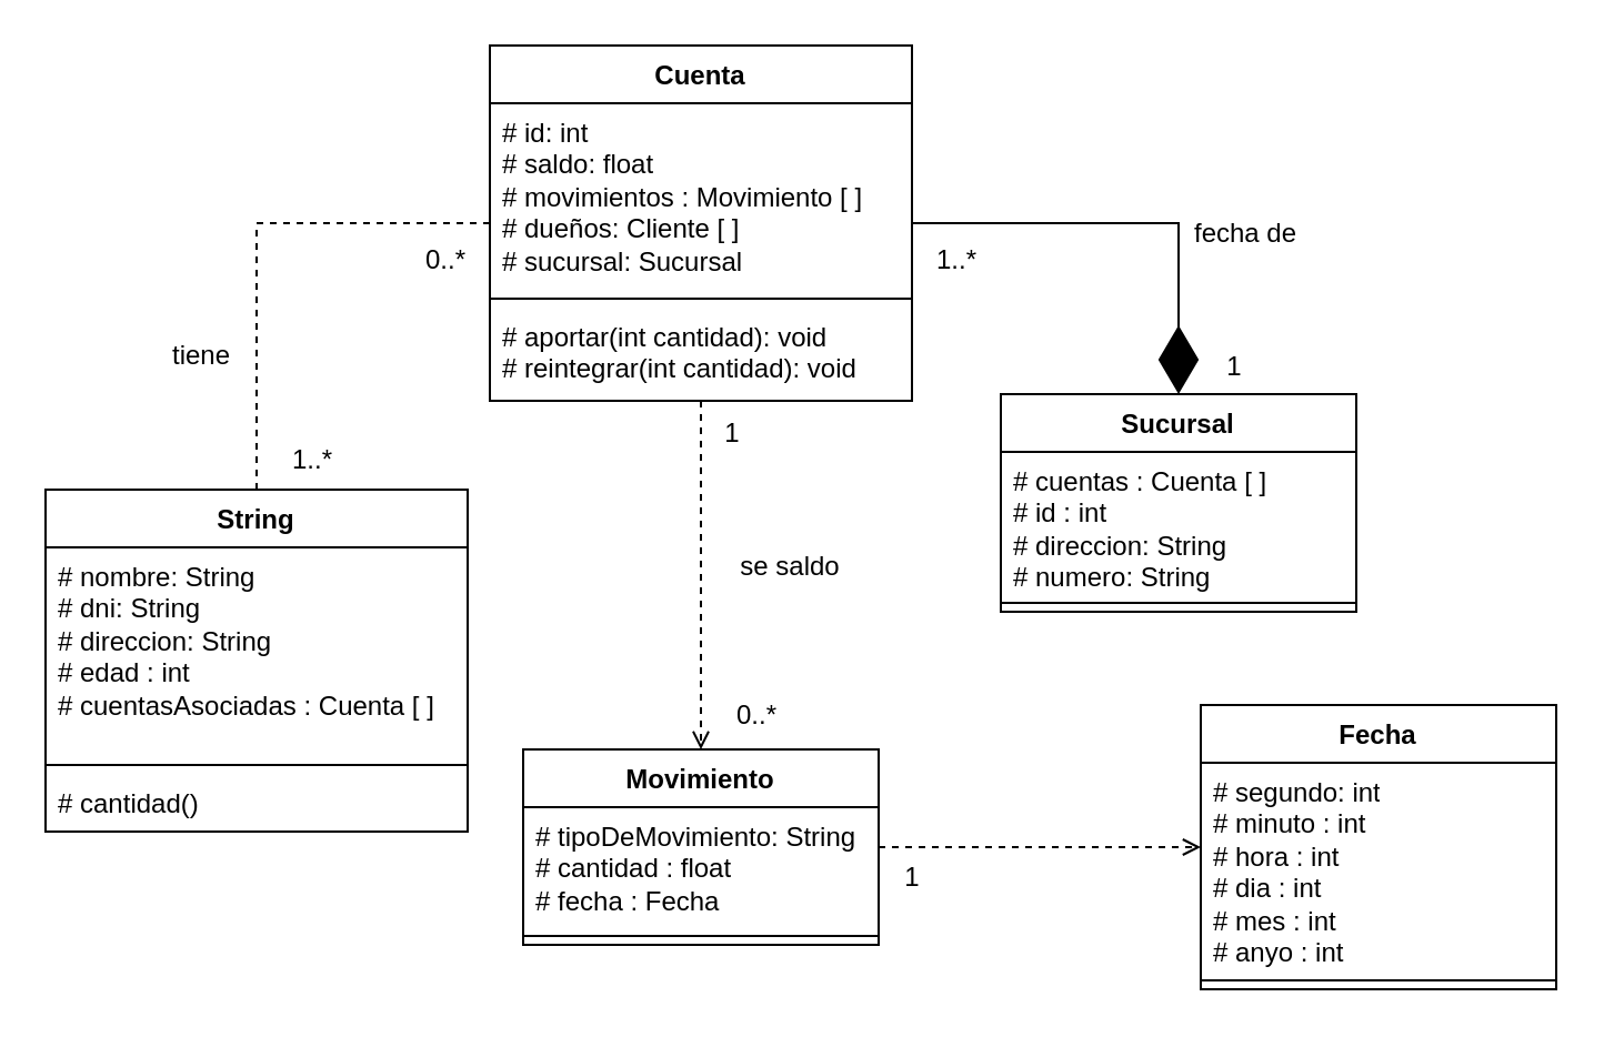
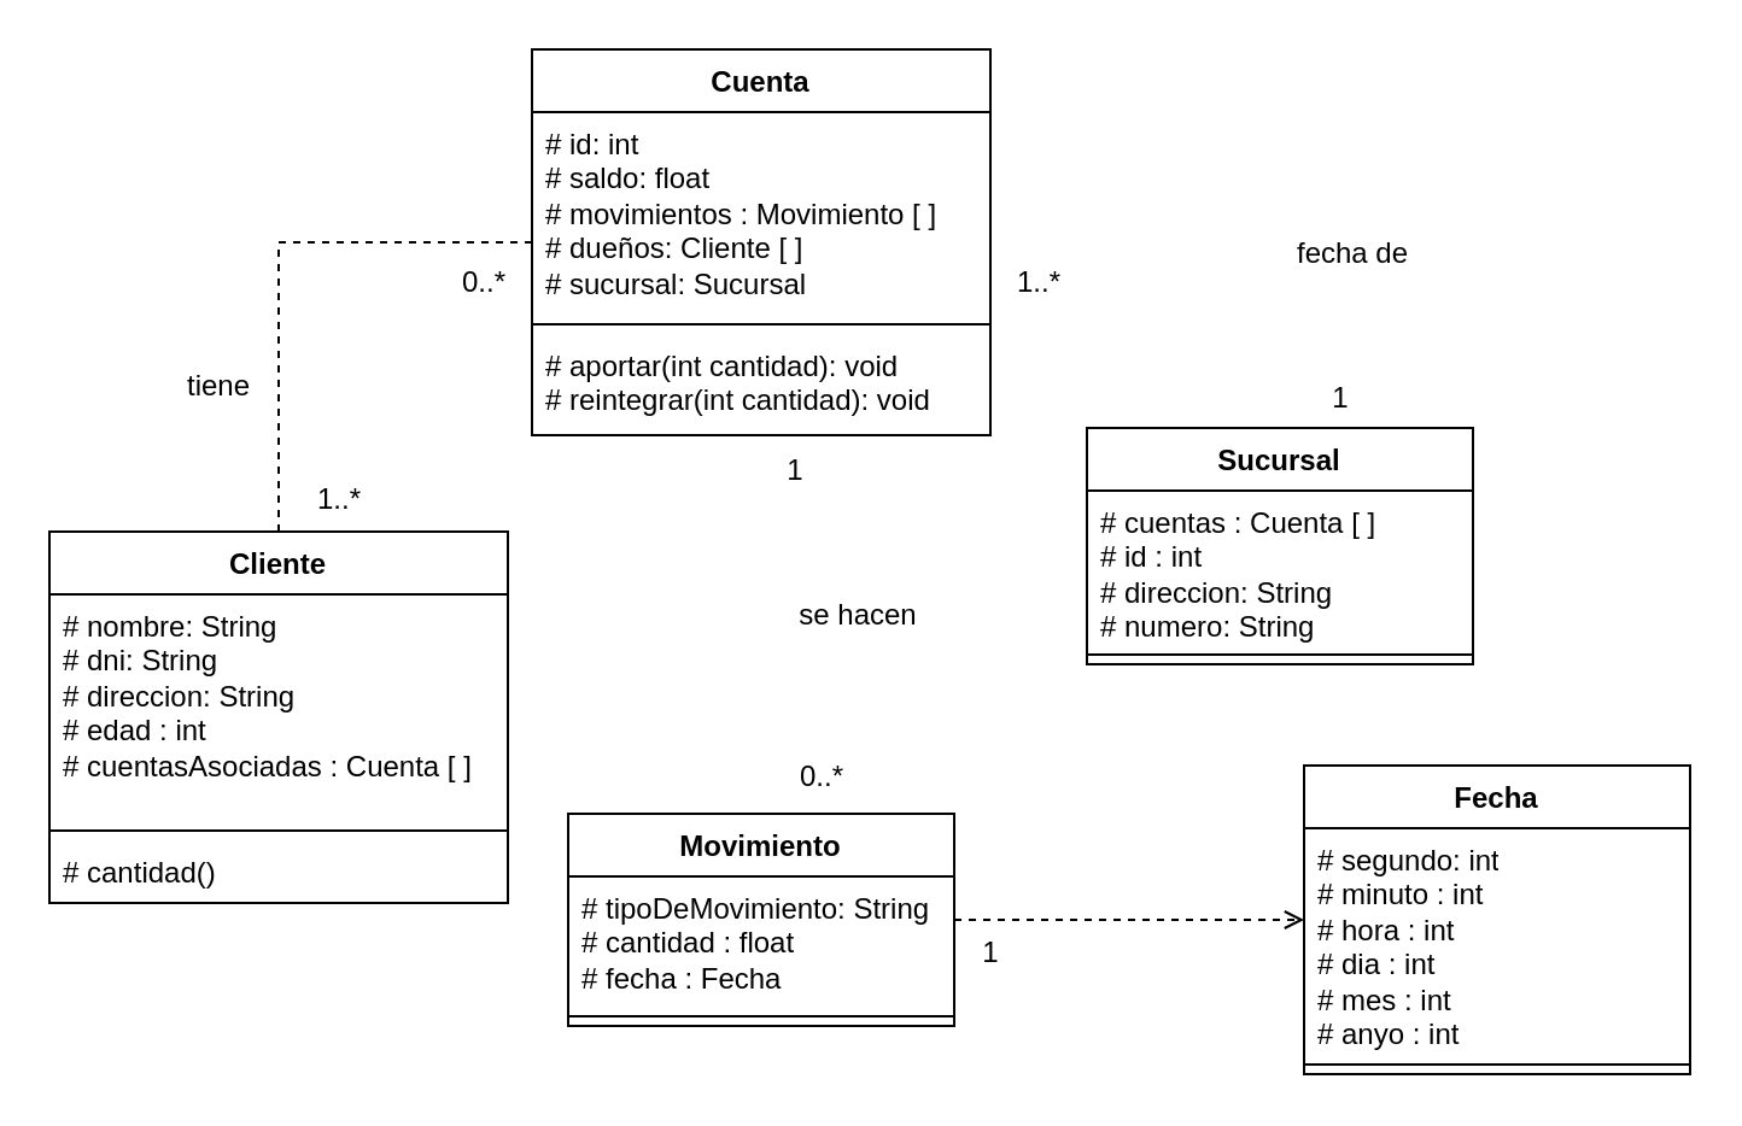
  <mxCell id="0" />
  <mxCell id="1" parent="0" />
  <mxCell id="2" style="edgeStyle=orthogonalEdgeStyle;rounded=0;orthogonalLoop=1;jettySize=auto;html=1;endArrow=none;endFill=0;dashed=1;" parent="1" source="19" target="15" edge="1"><mxGeometry relative="1" as="geometry" /></mxCell>
- <mxCell id="3" style="edgeStyle=orthogonalEdgeStyle;rounded=0;orthogonalLoop=1;jettySize=auto;html=1;endArrow=diamondThin;endFill=1;startSize=12;endSize=28;entryX=0.5;entryY=0;entryDx=0;entryDy=0;" parent="1" source="19" target="30" edge="1"><mxGeometry relative="1" as="geometry"><mxPoint x="525" y="192" as="targetPoint" /></mxGeometry></mxCell>
- <mxCell id="4" style="edgeStyle=orthogonalEdgeStyle;rounded=0;orthogonalLoop=1;jettySize=auto;html=1;dashed=1;endArrow=open;endFill=0;" parent="1" source="19" target="23" edge="1"><mxGeometry relative="1" as="geometry" /></mxCell>
  <mxCell id="5" style="edgeStyle=orthogonalEdgeStyle;rounded=0;orthogonalLoop=1;jettySize=auto;html=1;endArrow=open;endFill=0;dashed=1;" parent="1" source="23" target="26" edge="1"><mxGeometry relative="1" as="geometry"><mxPoint x="480" y="385" as="targetPoint" /><Array as="points" /></mxGeometry></mxCell>
  <mxCell id="6" value="0..*" style="text;html=1;align=center;verticalAlign=middle;resizable=0;points=[];autosize=1;strokeColor=none;fillColor=none;" parent="1" vertex="1"><mxGeometry x="180" y="102" width="40" height="30" as="geometry" /></mxCell>
  <mxCell id="7" value="0..*" style="text;html=1;align=center;verticalAlign=middle;resizable=0;points=[];autosize=1;strokeColor=none;fillColor=none;" parent="1" vertex="1"><mxGeometry x="320" y="307" width="40" height="30" as="geometry" /></mxCell>
  <mxCell id="8" value="1..*" style="text;html=1;align=center;verticalAlign=middle;resizable=0;points=[];autosize=1;strokeColor=none;fillColor=none;" parent="1" vertex="1"><mxGeometry x="120" y="192" width="40" height="30" as="geometry" /></mxCell>
  <mxCell id="9" value="1..*" style="text;html=1;align=center;verticalAlign=middle;resizable=0;points=[];autosize=1;strokeColor=none;fillColor=none;" parent="1" vertex="1"><mxGeometry x="410" y="102" width="40" height="30" as="geometry" /></mxCell>
  <mxCell id="10" value="1" style="text;html=1;align=center;verticalAlign=middle;resizable=0;points=[];autosize=1;strokeColor=none;fillColor=none;" parent="1" vertex="1"><mxGeometry x="540" y="150" width="30" height="30" as="geometry" /></mxCell>
  <mxCell id="11" value="1" style="text;html=1;align=center;verticalAlign=middle;resizable=0;points=[];autosize=1;strokeColor=none;fillColor=none;" parent="1" vertex="1"><mxGeometry x="314" y="180" width="30" height="30" as="geometry" /></mxCell>
  <mxCell id="12" value="fecha de" style="text;html=1;align=center;verticalAlign=middle;resizable=0;points=[];autosize=1;strokeColor=none;fillColor=none;" parent="1" vertex="1"><mxGeometry x="520" y="90" width="80" height="30" as="geometry" /></mxCell>
  <mxCell id="13" value="tiene" style="text;html=1;align=center;verticalAlign=middle;resizable=0;points=[];autosize=1;strokeColor=none;fillColor=none;" parent="1" vertex="1"><mxGeometry x="65" y="145" width="50" height="30" as="geometry" /></mxCell>
- <mxCell id="14" value="se saldo" style="text;html=1;align=center;verticalAlign=middle;resizable=0;points=[];autosize=1;strokeColor=none;fillColor=none;" parent="1" vertex="1"><mxGeometry x="320" y="240" width="70" height="30" as="geometry" /></mxCell>
- <mxCell id="15" value="String" style="swimlane;fontStyle=1;align=center;verticalAlign=top;childLayout=stackLayout;horizontal=1;startSize=26;horizontalStack=0;resizeParent=1;resizeParentMax=0;resizeLast=0;collapsible=1;marginBottom=0;whiteSpace=wrap;html=1;" parent="1" vertex="1"><mxGeometry x="20" y="220" width="190" height="154" as="geometry" /></mxCell>
+ <mxCell id="14" value="se hacen" style="text;html=1;align=center;verticalAlign=middle;resizable=0;points=[];autosize=1;strokeColor=none;fillColor=none;" parent="1" vertex="1"><mxGeometry x="320" y="240" width="70" height="30" as="geometry" /></mxCell>
+ <mxCell id="15" value="Cliente" style="swimlane;fontStyle=1;align=center;verticalAlign=top;childLayout=stackLayout;horizontal=1;startSize=26;horizontalStack=0;resizeParent=1;resizeParentMax=0;resizeLast=0;collapsible=1;marginBottom=0;whiteSpace=wrap;html=1;" parent="1" vertex="1"><mxGeometry x="20" y="220" width="190" height="154" as="geometry" /></mxCell>
  <mxCell id="16" value="# nombre: String&lt;br&gt;# dni: String&lt;br&gt;&lt;div&gt;# direccion: String&lt;/div&gt;&lt;div&gt;# edad : int&lt;/div&gt;&lt;div&gt;# cuentasAsociadas : Cuenta [ ]&lt;/div&gt;" style="text;strokeColor=none;fillColor=none;align=left;verticalAlign=top;spacingLeft=4;spacingRight=4;overflow=hidden;rotatable=0;points=[[0,0.5],[1,0.5]];portConstraint=eastwest;whiteSpace=wrap;html=1;" parent="15" vertex="1"><mxGeometry y="26" width="190" height="94" as="geometry" /></mxCell>
  <mxCell id="17" value="" style="line;strokeWidth=1;fillColor=none;align=left;verticalAlign=middle;spacingTop=-1;spacingLeft=3;spacingRight=3;rotatable=0;labelPosition=right;points=[];portConstraint=eastwest;strokeColor=inherit;" parent="15" vertex="1"><mxGeometry y="120" width="190" height="8" as="geometry" /></mxCell>
  <mxCell id="18" value="# cantidad()" style="text;strokeColor=none;fillColor=none;align=left;verticalAlign=top;spacingLeft=4;spacingRight=4;overflow=hidden;rotatable=0;points=[[0,0.5],[1,0.5]];portConstraint=eastwest;whiteSpace=wrap;html=1;" parent="15" vertex="1"><mxGeometry y="128" width="190" height="26" as="geometry" /></mxCell>
  <mxCell id="19" value="Cuenta" style="swimlane;fontStyle=1;align=center;verticalAlign=top;childLayout=stackLayout;horizontal=1;startSize=26;horizontalStack=0;resizeParent=1;resizeParentMax=0;resizeLast=0;collapsible=1;marginBottom=0;whiteSpace=wrap;html=1;" vertex="1" parent="1"><mxGeometry x="220" y="20" width="190" height="160" as="geometry" /></mxCell>
  <mxCell id="20" value="# id: int&lt;br&gt;# saldo: float&lt;br&gt;# movimientos : Movimiento [ ]&lt;br&gt;# dueños: Cliente [ ]&lt;br&gt;# sucursal: Sucursal" style="text;strokeColor=none;fillColor=none;align=left;verticalAlign=top;spacingLeft=4;spacingRight=4;overflow=hidden;rotatable=0;points=[[0,0.5],[1,0.5]];portConstraint=eastwest;whiteSpace=wrap;html=1;" vertex="1" parent="19"><mxGeometry y="26" width="190" height="84" as="geometry" /></mxCell>
  <mxCell id="21" value="" style="line;strokeWidth=1;fillColor=none;align=left;verticalAlign=middle;spacingTop=-1;spacingLeft=3;spacingRight=3;rotatable=0;labelPosition=right;points=[];portConstraint=eastwest;strokeColor=inherit;" vertex="1" parent="19"><mxGeometry y="110" width="190" height="8" as="geometry" /></mxCell>
  <mxCell id="22" value="# aportar(int cantidad): void&lt;br&gt;# reintegrar(int cantidad): void" style="text;strokeColor=none;fillColor=none;align=left;verticalAlign=top;spacingLeft=4;spacingRight=4;overflow=hidden;rotatable=0;points=[[0,0.5],[1,0.5]];portConstraint=eastwest;whiteSpace=wrap;html=1;" vertex="1" parent="19"><mxGeometry y="118" width="190" height="42" as="geometry" /></mxCell>
  <mxCell id="23" value="Movimiento" style="swimlane;fontStyle=1;align=center;verticalAlign=top;childLayout=stackLayout;horizontal=1;startSize=26;horizontalStack=0;resizeParent=1;resizeParentMax=0;resizeLast=0;collapsible=1;marginBottom=0;whiteSpace=wrap;html=1;" vertex="1" parent="1"><mxGeometry x="235" y="337" width="160" height="88" as="geometry" /></mxCell>
  <mxCell id="24" value="# tipoDeMovimiento: String&lt;br&gt;# cantidad : float&lt;br&gt;# fecha : Fecha" style="text;strokeColor=none;fillColor=none;align=left;verticalAlign=top;spacingLeft=4;spacingRight=4;overflow=hidden;rotatable=0;points=[[0,0.5],[1,0.5]];portConstraint=eastwest;whiteSpace=wrap;html=1;" vertex="1" parent="23"><mxGeometry y="26" width="160" height="54" as="geometry" /></mxCell>
  <mxCell id="25" value="" style="line;strokeWidth=1;fillColor=none;align=left;verticalAlign=middle;spacingTop=-1;spacingLeft=3;spacingRight=3;rotatable=0;labelPosition=right;points=[];portConstraint=eastwest;strokeColor=inherit;" vertex="1" parent="23"><mxGeometry y="80" width="160" height="8" as="geometry" /></mxCell>
  <mxCell id="26" value="Fecha" style="swimlane;fontStyle=1;align=center;verticalAlign=top;childLayout=stackLayout;horizontal=1;startSize=26;horizontalStack=0;resizeParent=1;resizeParentMax=0;resizeLast=0;collapsible=1;marginBottom=0;whiteSpace=wrap;html=1;" vertex="1" parent="1"><mxGeometry x="540" y="317" width="160" height="128" as="geometry" /></mxCell>
  <mxCell id="27" value="# segundo: int&lt;br&gt;# minuto : int&lt;br&gt;# hora : int&lt;br&gt;# dia : int&lt;br&gt;# mes : int&lt;br&gt;# anyo : int" style="text;strokeColor=none;fillColor=none;align=left;verticalAlign=top;spacingLeft=4;spacingRight=4;overflow=hidden;rotatable=0;points=[[0,0.5],[1,0.5]];portConstraint=eastwest;whiteSpace=wrap;html=1;" vertex="1" parent="26"><mxGeometry y="26" width="160" height="94" as="geometry" /></mxCell>
  <mxCell id="28" value="" style="line;strokeWidth=1;fillColor=none;align=left;verticalAlign=middle;spacingTop=-1;spacingLeft=3;spacingRight=3;rotatable=0;labelPosition=right;points=[];portConstraint=eastwest;strokeColor=inherit;" vertex="1" parent="26"><mxGeometry y="120" width="160" height="8" as="geometry" /></mxCell>
  <mxCell id="29" value="1" style="text;html=1;align=center;verticalAlign=middle;resizable=0;points=[];autosize=1;strokeColor=none;fillColor=none;" vertex="1" parent="1"><mxGeometry x="395" y="380" width="30" height="30" as="geometry" /></mxCell>
  <mxCell id="30" value="Sucursal" style="swimlane;fontStyle=1;align=center;verticalAlign=top;childLayout=stackLayout;horizontal=1;startSize=26;horizontalStack=0;resizeParent=1;resizeParentMax=0;resizeLast=0;collapsible=1;marginBottom=0;whiteSpace=wrap;html=1;" vertex="1" parent="1"><mxGeometry x="450" y="177" width="160" height="98" as="geometry" /></mxCell>
  <mxCell id="31" value="# cuentas : Cuenta [ ]&lt;br&gt;# id : int&lt;br&gt;# direccion: String&lt;br&gt;# numero: String" style="text;strokeColor=none;fillColor=none;align=left;verticalAlign=top;spacingLeft=4;spacingRight=4;overflow=hidden;rotatable=0;points=[[0,0.5],[1,0.5]];portConstraint=eastwest;whiteSpace=wrap;html=1;" vertex="1" parent="30"><mxGeometry y="26" width="160" height="64" as="geometry" /></mxCell>
  <mxCell id="32" value="" style="line;strokeWidth=1;fillColor=none;align=left;verticalAlign=middle;spacingTop=-1;spacingLeft=3;spacingRight=3;rotatable=0;labelPosition=right;points=[];portConstraint=eastwest;strokeColor=inherit;" vertex="1" parent="30"><mxGeometry y="90" width="160" height="8" as="geometry" /></mxCell>
